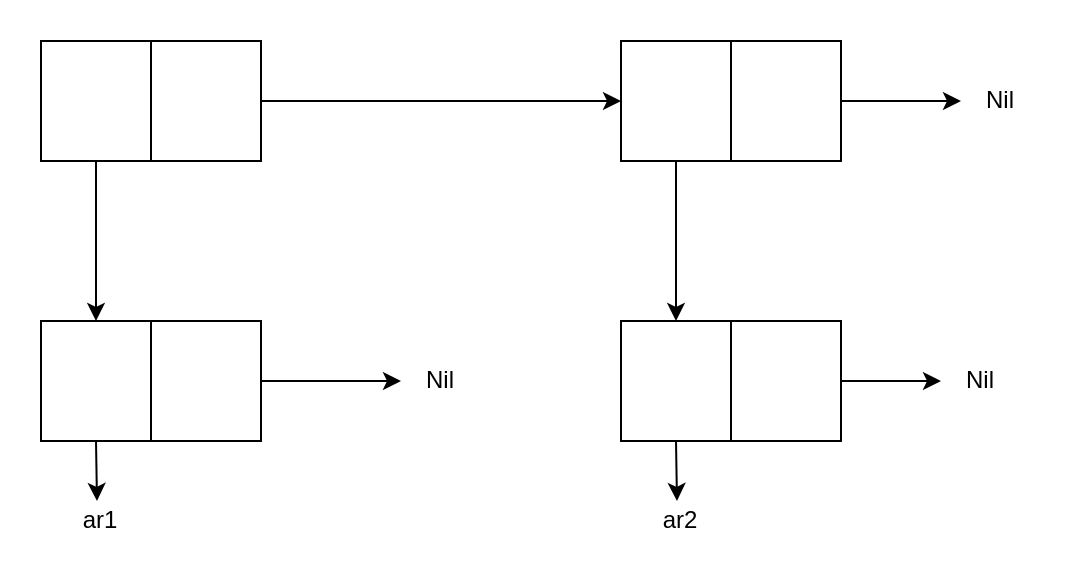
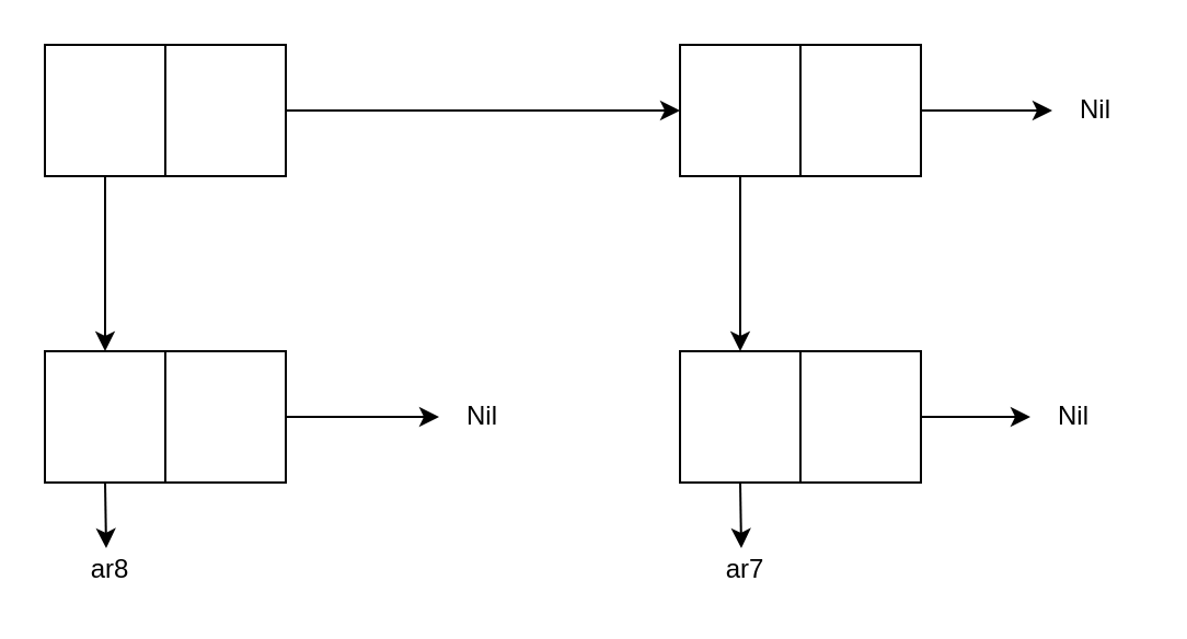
  <mxCell id="0" />
  <mxCell id="1" parent="0" />
  <mxCell id="2" value="" style="group" parent="1" vertex="1" connectable="0"><mxGeometry x="20" y="160" width="110" height="60" as="geometry" /></mxCell>
  <mxCell id="3" value="" style="rounded=0;whiteSpace=wrap;html=1;" parent="2" vertex="1"><mxGeometry width="110" height="60" as="geometry" /></mxCell>
  <mxCell id="4" value="" style="endArrow=none;html=1;exitX=0.5;exitY=1;exitDx=0;exitDy=0;entryX=0.5;entryY=0;entryDx=0;entryDy=0;" parent="2" source="3" target="3" edge="1"><mxGeometry width="50" height="50" relative="1" as="geometry"><mxPoint x="40" y="50" as="sourcePoint" /><mxPoint x="90" as="targetPoint" /></mxGeometry></mxCell>
  <mxCell id="5" value="" style="group" parent="1" vertex="1" connectable="0"><mxGeometry x="310" y="160" width="110" height="60" as="geometry" /></mxCell>
  <mxCell id="6" value="" style="rounded=0;whiteSpace=wrap;html=1;" parent="5" vertex="1"><mxGeometry width="110" height="60" as="geometry" /></mxCell>
  <mxCell id="7" value="" style="endArrow=none;html=1;exitX=0.5;exitY=1;exitDx=0;exitDy=0;entryX=0.5;entryY=0;entryDx=0;entryDy=0;" parent="5" source="6" target="6" edge="1"><mxGeometry width="50" height="50" relative="1" as="geometry"><mxPoint x="40" y="50" as="sourcePoint" /><mxPoint x="90" as="targetPoint" /></mxGeometry></mxCell>
  <mxCell id="8" value="" style="group" parent="1" vertex="1" connectable="0"><mxGeometry x="20" y="20" width="110" height="60" as="geometry" /></mxCell>
  <mxCell id="9" value="" style="rounded=0;whiteSpace=wrap;html=1;" parent="8" vertex="1"><mxGeometry width="110" height="60" as="geometry" /></mxCell>
  <mxCell id="10" value="" style="endArrow=none;html=1;exitX=0.5;exitY=1;exitDx=0;exitDy=0;entryX=0.5;entryY=0;entryDx=0;entryDy=0;" parent="8" source="9" target="9" edge="1"><mxGeometry width="50" height="50" relative="1" as="geometry"><mxPoint x="40" y="50" as="sourcePoint" /><mxPoint x="90" as="targetPoint" /></mxGeometry></mxCell>
  <mxCell id="11" value="" style="group" parent="1" vertex="1" connectable="0"><mxGeometry x="310" y="20" width="110" height="60" as="geometry" /></mxCell>
  <mxCell id="12" value="" style="rounded=0;whiteSpace=wrap;html=1;" parent="11" vertex="1"><mxGeometry width="110" height="60" as="geometry" /></mxCell>
  <mxCell id="13" value="" style="endArrow=none;html=1;exitX=0.5;exitY=1;exitDx=0;exitDy=0;entryX=0.5;entryY=0;entryDx=0;entryDy=0;" parent="11" source="12" target="12" edge="1"><mxGeometry width="50" height="50" relative="1" as="geometry"><mxPoint x="40" y="50" as="sourcePoint" /><mxPoint x="90" as="targetPoint" /></mxGeometry></mxCell>
  <mxCell id="14" style="edgeStyle=orthogonalEdgeStyle;rounded=0;orthogonalLoop=1;jettySize=auto;html=1;exitX=1;exitY=0.5;exitDx=0;exitDy=0;entryX=0;entryY=0.5;entryDx=0;entryDy=0;" parent="1" source="9" target="12" edge="1"><mxGeometry relative="1" as="geometry" /></mxCell>
  <mxCell id="15" style="edgeStyle=orthogonalEdgeStyle;rounded=0;orthogonalLoop=1;jettySize=auto;html=1;exitX=1;exitY=0.5;exitDx=0;exitDy=0;" parent="1" source="12" edge="1"><mxGeometry relative="1" as="geometry"><mxPoint x="480" y="50" as="targetPoint" /></mxGeometry></mxCell>
  <mxCell id="16" style="edgeStyle=orthogonalEdgeStyle;rounded=0;orthogonalLoop=1;jettySize=auto;html=1;exitX=0.25;exitY=1;exitDx=0;exitDy=0;entryX=0.25;entryY=0;entryDx=0;entryDy=0;" parent="1" source="9" target="3" edge="1"><mxGeometry relative="1" as="geometry" /></mxCell>
  <mxCell id="17" style="edgeStyle=orthogonalEdgeStyle;rounded=0;orthogonalLoop=1;jettySize=auto;html=1;exitX=0.25;exitY=1;exitDx=0;exitDy=0;entryX=0.25;entryY=0;entryDx=0;entryDy=0;" parent="1" source="12" target="6" edge="1"><mxGeometry relative="1" as="geometry" /></mxCell>
  <mxCell id="18" style="edgeStyle=orthogonalEdgeStyle;rounded=0;orthogonalLoop=1;jettySize=auto;html=1;exitX=1;exitY=0.5;exitDx=0;exitDy=0;entryX=0;entryY=0.5;entryDx=0;entryDy=0;" parent="1" source="3" edge="1"><mxGeometry relative="1" as="geometry"><mxPoint x="200" y="190" as="targetPoint" /></mxGeometry></mxCell>
  <mxCell id="19" style="edgeStyle=orthogonalEdgeStyle;rounded=0;orthogonalLoop=1;jettySize=auto;html=1;exitX=1;exitY=0.5;exitDx=0;exitDy=0;entryX=0;entryY=0.5;entryDx=0;entryDy=0;" parent="1" source="6" edge="1"><mxGeometry relative="1" as="geometry"><mxPoint x="470" y="190" as="targetPoint" /></mxGeometry></mxCell>
- <mxCell id="20" value="ar1" style="text;html=1;strokeColor=none;fillColor=none;align=center;verticalAlign=middle;whiteSpace=wrap;rounded=0;" parent="1" vertex="1"><mxGeometry x="30" y="250" width="40" height="20" as="geometry" /></mxCell>
+ <mxCell id="20" value="ar8" style="text;html=1;strokeColor=none;fillColor=none;align=center;verticalAlign=middle;whiteSpace=wrap;rounded=0;" parent="1" vertex="1"><mxGeometry x="30" y="250" width="40" height="20" as="geometry" /></mxCell>
  <mxCell id="21" style="edgeStyle=orthogonalEdgeStyle;rounded=0;orthogonalLoop=1;jettySize=auto;html=1;exitX=0.25;exitY=1;exitDx=0;exitDy=0;" parent="1" source="3" edge="1"><mxGeometry relative="1" as="geometry"><mxPoint x="48" y="250" as="targetPoint" /></mxGeometry></mxCell>
  <mxCell id="22" style="edgeStyle=orthogonalEdgeStyle;rounded=0;orthogonalLoop=1;jettySize=auto;html=1;exitX=0.25;exitY=1;exitDx=0;exitDy=0;" parent="1" source="6" edge="1"><mxGeometry relative="1" as="geometry"><mxPoint x="338" y="250" as="targetPoint" /></mxGeometry></mxCell>
- <mxCell id="23" value="ar2" style="text;html=1;strokeColor=none;fillColor=none;align=center;verticalAlign=middle;whiteSpace=wrap;rounded=0;" parent="1" vertex="1"><mxGeometry x="320" y="250" width="40" height="20" as="geometry" /></mxCell>
+ <mxCell id="23" value="ar7" style="text;html=1;strokeColor=none;fillColor=none;align=center;verticalAlign=middle;whiteSpace=wrap;rounded=0;" parent="1" vertex="1"><mxGeometry x="320" y="250" width="40" height="20" as="geometry" /></mxCell>
  <mxCell id="24" value="Nil" style="text;html=1;strokeColor=none;fillColor=none;align=center;verticalAlign=middle;whiteSpace=wrap;rounded=0;" parent="1" vertex="1"><mxGeometry x="480" y="40" width="40" height="20" as="geometry" /></mxCell>
  <mxCell id="25" value="Nil" style="text;html=1;strokeColor=none;fillColor=none;align=center;verticalAlign=middle;whiteSpace=wrap;rounded=0;" parent="1" vertex="1"><mxGeometry x="200" y="180" width="40" height="20" as="geometry" /></mxCell>
  <mxCell id="26" value="Nil" style="text;html=1;strokeColor=none;fillColor=none;align=center;verticalAlign=middle;whiteSpace=wrap;rounded=0;" vertex="1" parent="1"><mxGeometry x="470" y="180" width="40" height="20" as="geometry" /></mxCell>
